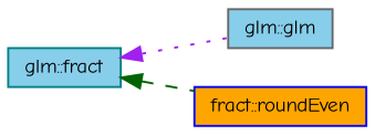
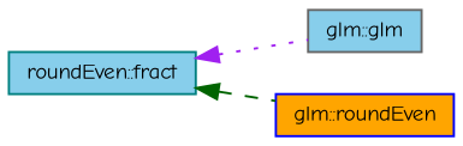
  digraph {
    fontname="Comic Neue"
    rankdir=LR
    node [fillcolor=skyblue fontname="Comic Neue" fontsize=10 shape=record style=filled]
    edge [dir=back fontname="Comic Neue" fontsize=10 labelfontname=FreeSans labelfontsize=10]
-   n1 [color=teal fontcolor=black height=0.2 label="glm::fract" width=0.4]
+   n1 [color=teal fontcolor=black height=0.2 label="roundEven::fract" width=0.4]
    n2 [color=gray40 height=0.2 label="glm::glm" width=0.4]
-   n3 [color=blue fillcolor=orange height=0.2 label="fract::roundEven" width=0.4]
+   n3 [color=blue fillcolor=orange height=0.2 label="glm::roundEven" width=0.4]
    n1 -> n2 [color=purple style=dotted]
    n1 -> n3 [color=darkgreen style=dashed]
  }
